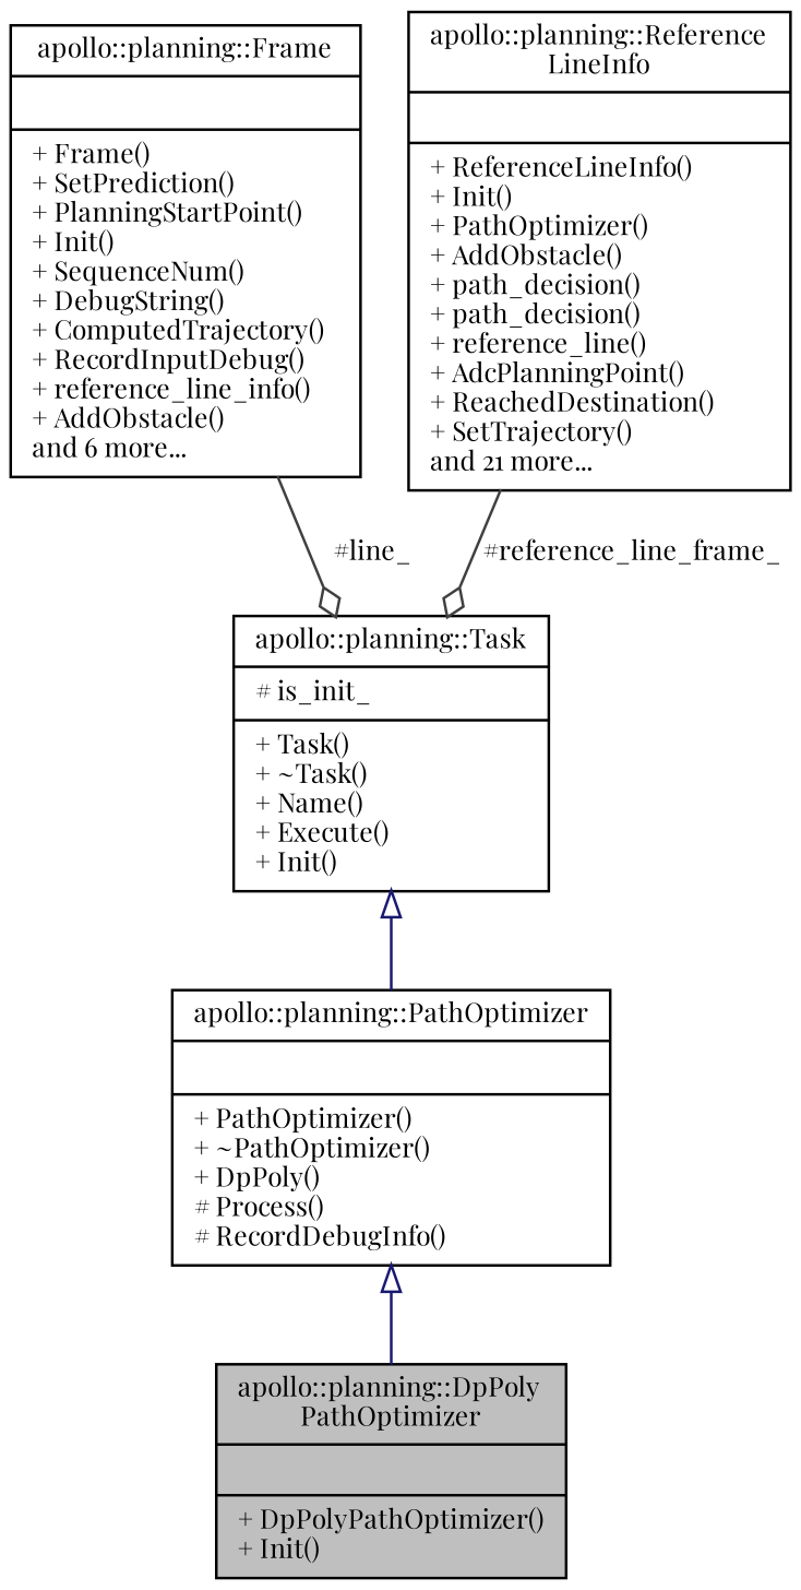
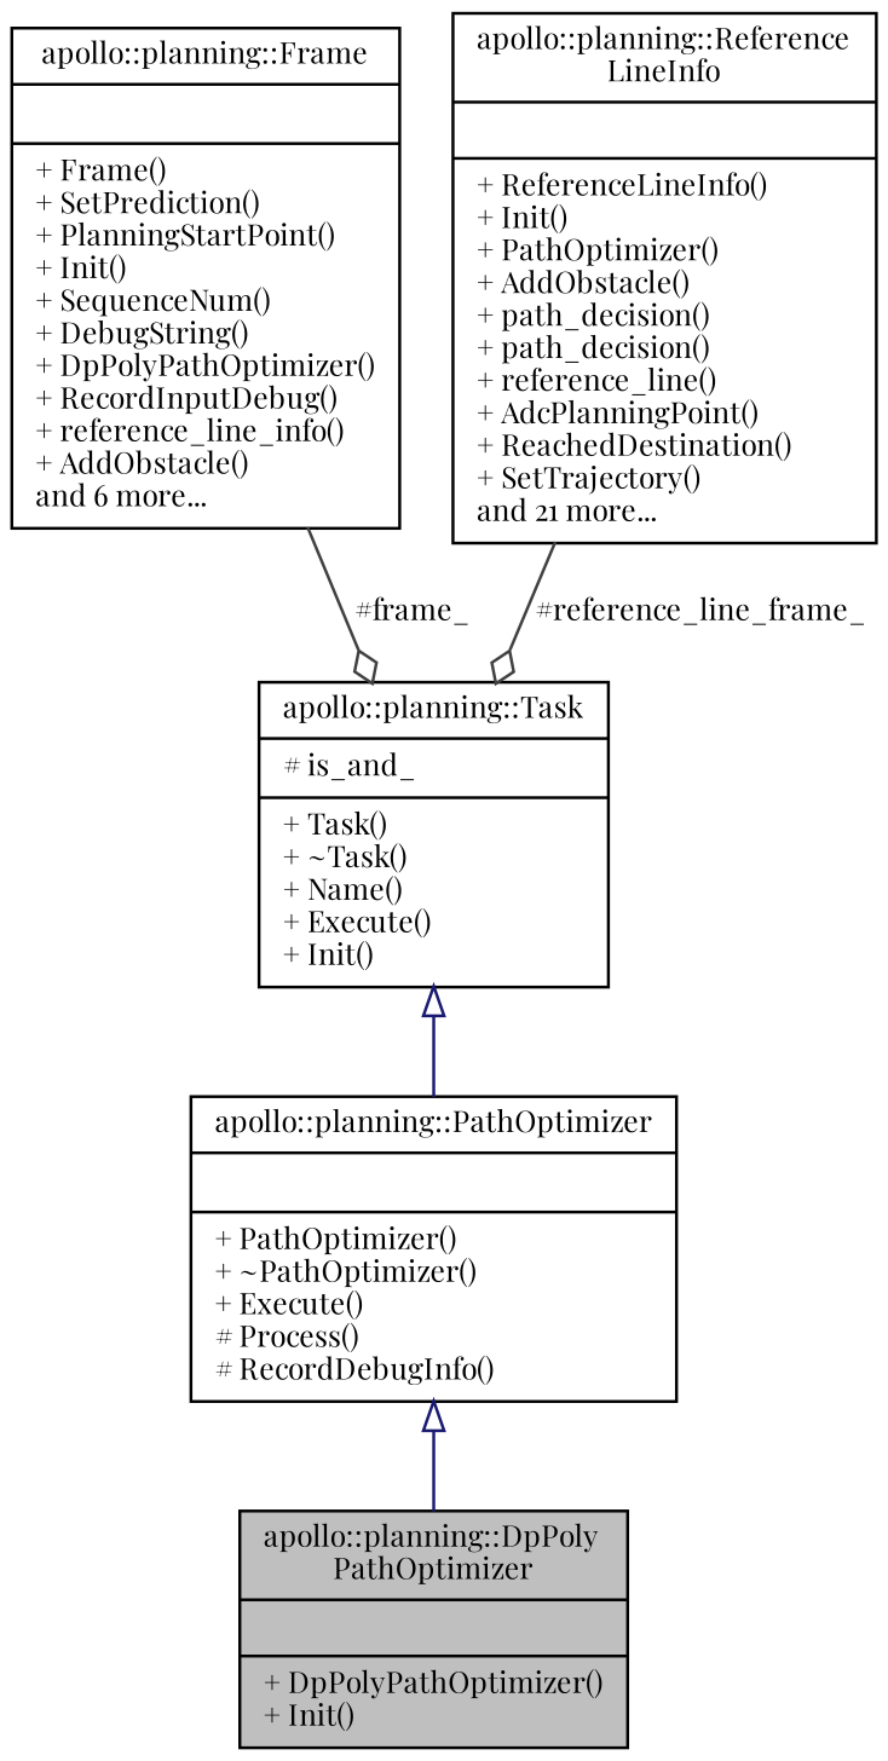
  digraph {
    fontname="Playfair Display"
    node [color=black fillcolor=white fontname="Playfair Display" fontsize=10 shape=record style=filled]
    edge [color=midnightblue fontname="Playfair Display" fontsize=10 labelfontname=Helvetica labelfontsize=10 style=solid]
    n1 [fillcolor=grey75 fontcolor=black height=0.2 label="{apollo::planning::DpPoly\lPathOptimizer\n||+ DpPolyPathOptimizer()\l+ Init()\l}" width=0.4]
-   n2 [height=0.2 label="{apollo::planning::PathOptimizer\n||+ PathOptimizer()\l+ ~PathOptimizer()\l+ DpPoly()\l# Process()\l# RecordDebugInfo()\l}" width=0.4]
-   n3 [height=0.2 label="{apollo::planning::Task\n|# is_init_\l|+ Task()\l+ ~Task()\l+ Name()\l+ Execute()\l+ Init()\l}" width=0.4]
-   n4 [height=0.2 label="{apollo::planning::Frame\n||+ Frame()\l+ SetPrediction()\l+ PlanningStartPoint()\l+ Init()\l+ SequenceNum()\l+ DebugString()\l+ ComputedTrajectory()\l+ RecordInputDebug()\l+ reference_line_info()\l+ AddObstacle()\land 6 more...\l}" width=0.4]
+   n2 [height=0.2 label="{apollo::planning::PathOptimizer\n||+ PathOptimizer()\l+ ~PathOptimizer()\l+ Execute()\l# Process()\l# RecordDebugInfo()\l}" width=0.4]
+   n3 [height=0.2 label="{apollo::planning::Task\n|# is_and_\l|+ Task()\l+ ~Task()\l+ Name()\l+ Execute()\l+ Init()\l}" width=0.4]
+   n4 [height=0.2 label="{apollo::planning::Frame\n||+ Frame()\l+ SetPrediction()\l+ PlanningStartPoint()\l+ Init()\l+ SequenceNum()\l+ DebugString()\l+ DpPolyPathOptimizer()\l+ RecordInputDebug()\l+ reference_line_info()\l+ AddObstacle()\land 6 more...\l}" width=0.4]
    n5 [height=0.2 label="{apollo::planning::Reference\lLineInfo\n||+ ReferenceLineInfo()\l+ Init()\l+ PathOptimizer()\l+ AddObstacle()\l+ path_decision()\l+ path_decision()\l+ reference_line()\l+ AdcPlanningPoint()\l+ ReachedDestination()\l+ SetTrajectory()\land 21 more...\l}" width=0.4]
    n2 -> n1 [arrowtail=onormal dir=back]
    n3 -> n2 [arrowtail=onormal dir=back]
-   n4 -> n3 [arrowhead=odiamond color=grey25 label=" #line_"]
+   n4 -> n3 [arrowhead=odiamond color=grey25 label=" #frame_"]
    n5 -> n3 [arrowhead=odiamond color=grey25 label=" #reference_line_frame_"]
  }
